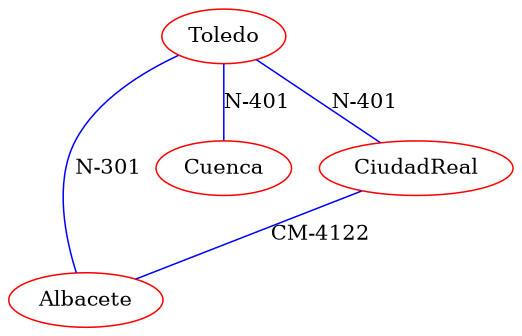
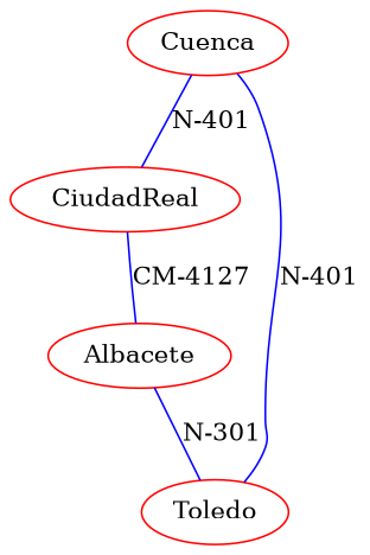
  strict graph {
    node [color=red]
    edge [color=blue]
    n1 [label=Cuenca]
    n2 [label=CiudadReal]
    n3 [label=Albacete]
    n4 [label=Toledo]
-   n2 -- n3 [label="CM-4122"]
+   n2 -- n3 [label="CM-4127"]
    n3 -- n4 [label="N-301"]
    n4 -- n1 [label="N-401"]
-   n4 -- n2 [label="N-401"]
+   n1 -- n2 [label="N-401"]
  }
